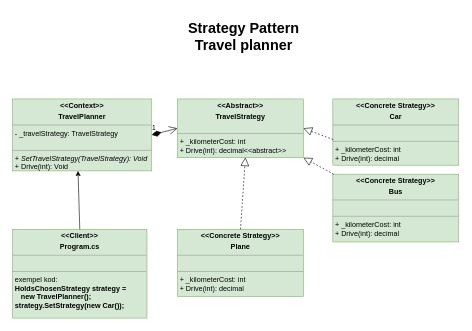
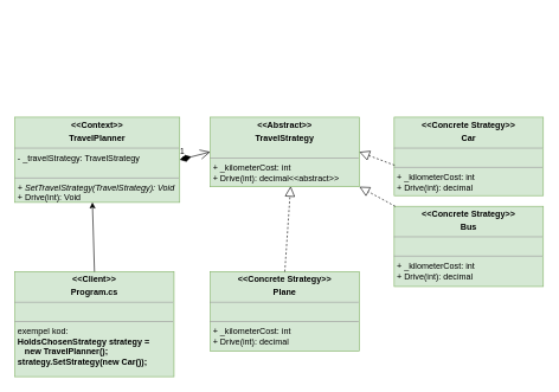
  <mxCell id="0" />
  <mxCell id="1" parent="0" />
  <mxCell id="2" value="&lt;p style=&quot;margin: 0px ; margin-top: 4px ; text-align: center&quot;&gt;&lt;b&gt;&amp;lt;&amp;lt;Context&amp;gt;&amp;gt;&lt;/b&gt;&lt;/p&gt;&lt;p style=&quot;margin: 0px ; margin-top: 4px ; text-align: center&quot;&gt;&lt;b&gt;TravelPlanner&lt;/b&gt;&lt;br&gt;&lt;/p&gt;&lt;hr size=&quot;1&quot;&gt;&lt;p style=&quot;margin: 0px ; margin-left: 4px&quot;&gt;- _travelStrategy: TravelStrategy&lt;/p&gt;&lt;p style=&quot;margin: 0px ; margin-left: 4px&quot;&gt;&lt;br&gt;&lt;/p&gt;&lt;hr size=&quot;1&quot;&gt;&lt;p style=&quot;margin: 0px ; margin-left: 4px&quot;&gt;&lt;i&gt;+ SetTravelStrategy(TravelStrategy): Void&lt;/i&gt;&lt;/p&gt;&lt;p style=&quot;margin: 0px ; margin-left: 4px&quot;&gt;+ Drive(int): Void&lt;/p&gt;&lt;p style=&quot;margin: 0px ; margin-left: 4px&quot;&gt;&lt;br&gt;&lt;/p&gt;" style="verticalAlign=top;align=left;overflow=fill;fontSize=12;fontFamily=Helvetica;html=1;rounded=0;sketch=0;labelBackgroundColor=none;fillColor=#d5e8d4;strokeColor=#82b366;" parent="1" vertex="1"><mxGeometry x="20" y="164.5" width="232" height="120" as="geometry" /></mxCell>
  <mxCell id="3" value="&lt;p style=&quot;margin: 0px ; margin-top: 4px ; text-align: center&quot;&gt;&lt;b&gt;&amp;lt;&amp;lt;Abstract&amp;gt;&amp;gt;&lt;/b&gt;&lt;/p&gt;&lt;p style=&quot;margin: 0px ; margin-top: 4px ; text-align: center&quot;&gt;&lt;b&gt;TravelStrategy&lt;/b&gt;&lt;br&gt;&lt;/p&gt;&lt;p style=&quot;margin: 0px ; margin-left: 4px&quot;&gt;&lt;br&gt;&lt;/p&gt;&lt;hr size=&quot;1&quot;&gt;&lt;p style=&quot;margin: 0px ; margin-left: 4px&quot;&gt;&lt;span style=&quot;background-color: initial;&quot;&gt;+ _kilometerCost: int&lt;/span&gt;&lt;br&gt;&lt;/p&gt;&lt;p style=&quot;border-color: var(--border-color); margin: 0px 0px 0px 4px;&quot;&gt;+ Drive(int): decimal&amp;lt;&amp;lt;abstract&amp;gt;&amp;gt;&lt;br style=&quot;border-color: var(--border-color);&quot;&gt;&lt;/p&gt;&lt;p style=&quot;border-color: var(--border-color); margin: 0px 0px 0px 4px;&quot;&gt;&lt;br style=&quot;border-color: var(--border-color);&quot;&gt;&lt;/p&gt;" style="verticalAlign=top;align=left;overflow=fill;fontSize=12;fontFamily=Helvetica;html=1;rounded=0;sketch=0;labelBackgroundColor=none;fillColor=#d5e8d4;strokeColor=#82b366;" parent="1" vertex="1"><mxGeometry x="295" y="164.5" width="210" height="98" as="geometry" /></mxCell>
  <mxCell id="4" value="&lt;p style=&quot;margin: 0px ; margin-top: 4px ; text-align: center&quot;&gt;&lt;b style=&quot;background-color: initial;&quot;&gt;&amp;lt;&amp;lt;Concrete Strategy&amp;gt;&amp;gt;&lt;/b&gt;&lt;/p&gt;&lt;p style=&quot;margin: 0px ; margin-top: 4px ; text-align: center&quot;&gt;&lt;b style=&quot;background-color: initial;&quot;&gt;Car&lt;/b&gt;&lt;br&gt;&lt;/p&gt;&lt;hr size=&quot;1&quot;&gt;&lt;p style=&quot;margin: 0px ; margin-left: 4px&quot;&gt;&lt;br&gt;&lt;/p&gt;&lt;hr size=&quot;1&quot;&gt;&lt;p style=&quot;border-color: var(--border-color); margin: 0px 0px 0px 4px;&quot;&gt;+ _kilometerCost: int&lt;br style=&quot;border-color: var(--border-color);&quot;&gt;&lt;/p&gt;&lt;p style=&quot;border-color: var(--border-color); margin: 0px 0px 0px 4px;&quot;&gt;+ Drive(int): decimal&lt;/p&gt;" style="verticalAlign=top;align=left;overflow=fill;fontSize=12;fontFamily=Helvetica;html=1;rounded=0;sketch=0;labelBackgroundColor=none;fillColor=#d5e8d4;strokeColor=#82b366;" parent="1" vertex="1"><mxGeometry x="554" y="164.5" width="210" height="110.5" as="geometry" /></mxCell>
  <mxCell id="5" value="&lt;p style=&quot;margin: 0px ; margin-top: 4px ; text-align: center&quot;&gt;&lt;b style=&quot;border-color: var(--border-color); background-color: initial;&quot;&gt;&amp;lt;&amp;lt;Concrete Strategy&amp;gt;&amp;gt;&lt;/b&gt;&lt;b style=&quot;background-color: initial;&quot;&gt;&lt;br&gt;&lt;/b&gt;&lt;/p&gt;&lt;p style=&quot;margin: 0px ; margin-top: 4px ; text-align: center&quot;&gt;&lt;b style=&quot;background-color: initial;&quot;&gt;Bus&lt;/b&gt;&lt;br&gt;&lt;/p&gt;&lt;hr size=&quot;1&quot;&gt;&lt;p style=&quot;margin: 0px ; margin-left: 4px&quot;&gt;&lt;br&gt;&lt;/p&gt;&lt;hr size=&quot;1&quot;&gt;&lt;p style=&quot;border-color: var(--border-color); margin: 0px 0px 0px 4px;&quot;&gt;+ _kilometerCost: int&lt;br style=&quot;border-color: var(--border-color);&quot;&gt;&lt;/p&gt;&lt;p style=&quot;border-color: var(--border-color); margin: 0px 0px 0px 4px;&quot;&gt;+ Drive(int): decimal&lt;/p&gt;&lt;p style=&quot;margin: 0px ; margin-left: 4px&quot;&gt;&lt;br&gt;&lt;/p&gt;" style="verticalAlign=top;align=left;overflow=fill;fontSize=12;fontFamily=Helvetica;html=1;rounded=0;sketch=0;labelBackgroundColor=none;fillColor=#d5e8d4;strokeColor=#82b366;" parent="1" vertex="1"><mxGeometry x="554" y="290" width="210" height="113" as="geometry" /></mxCell>
  <mxCell id="6" value="&lt;p style=&quot;margin: 0px ; margin-top: 4px ; text-align: center&quot;&gt;&lt;b style=&quot;border-color: var(--border-color); background-color: initial;&quot;&gt;&amp;lt;&amp;lt;Concrete Strategy&amp;gt;&amp;gt;&lt;/b&gt;&lt;b style=&quot;background-color: initial;&quot;&gt;&lt;br&gt;&lt;/b&gt;&lt;/p&gt;&lt;p style=&quot;margin: 0px ; margin-top: 4px ; text-align: center&quot;&gt;&lt;b style=&quot;background-color: initial;&quot;&gt;Plane&lt;/b&gt;&lt;br&gt;&lt;/p&gt;&lt;hr size=&quot;1&quot;&gt;&lt;p style=&quot;margin: 0px ; margin-left: 4px&quot;&gt;&lt;br&gt;&lt;/p&gt;&lt;hr size=&quot;1&quot;&gt;&lt;p style=&quot;border-color: var(--border-color); margin: 0px 0px 0px 4px;&quot;&gt;+ _kilometerCost: int&lt;br style=&quot;border-color: var(--border-color);&quot;&gt;&lt;/p&gt;&lt;p style=&quot;border-color: var(--border-color); margin: 0px 0px 0px 4px;&quot;&gt;+ Drive(int): decimal&lt;/p&gt;&lt;p style=&quot;margin: 0px ; margin-left: 4px&quot;&gt;&lt;br&gt;&lt;/p&gt;" style="verticalAlign=top;align=left;overflow=fill;fontSize=12;fontFamily=Helvetica;html=1;rounded=0;sketch=0;labelBackgroundColor=none;fillColor=#d5e8d4;strokeColor=#82b366;" parent="1" vertex="1"><mxGeometry x="295" y="382" width="210" height="112" as="geometry" /></mxCell>
  <mxCell id="7" value="&lt;p style=&quot;margin: 0px ; margin-top: 4px ; text-align: center&quot;&gt;&lt;b&gt;&amp;lt;&amp;lt;Client&amp;gt;&amp;gt;&lt;/b&gt;&lt;/p&gt;&lt;p style=&quot;margin: 0px ; margin-top: 4px ; text-align: center&quot;&gt;&lt;b&gt;Program.cs&lt;/b&gt;&lt;br&gt;&lt;/p&gt;&lt;hr size=&quot;1&quot;&gt;&lt;p style=&quot;margin: 0px ; margin-left: 4px&quot;&gt;&lt;br&gt;&lt;/p&gt;&lt;hr size=&quot;1&quot;&gt;&lt;p style=&quot;margin: 0px ; margin-left: 4px&quot;&gt;exempel kod:&lt;/p&gt;&lt;p style=&quot;margin: 0px ; margin-left: 4px&quot;&gt;&lt;b&gt;HoldsChosenStrategy strategy =&amp;nbsp;&lt;/b&gt;&lt;/p&gt;&lt;p style=&quot;margin: 0px ; margin-left: 4px&quot;&gt;&lt;b&gt;&amp;nbsp; &amp;nbsp;new TravelPlanner();&lt;/b&gt;&lt;/p&gt;&lt;p style=&quot;margin: 0px ; margin-left: 4px&quot;&gt;&lt;b&gt;&lt;span style=&quot;background-color: initial;&quot;&gt;strategy.SetStrategy(new Car());&lt;/span&gt;&lt;br&gt;&lt;/b&gt;&lt;/p&gt;&lt;p style=&quot;margin: 0px ; margin-left: 4px&quot;&gt;&lt;br&gt;&lt;/p&gt;" style="verticalAlign=top;align=left;overflow=fill;fontSize=12;fontFamily=Helvetica;html=1;rounded=0;sketch=0;labelBackgroundColor=none;fillColor=#d5e8d4;strokeColor=#82b366;" parent="1" vertex="1"><mxGeometry x="20" y="382" width="224" height="148" as="geometry" /></mxCell>
  <mxCell id="8" value="" style="endArrow=classic;html=1;rounded=0;entryX=0.47;entryY=1;entryDx=0;entryDy=0;entryPerimeter=0;exitX=0.5;exitY=0;exitDx=0;exitDy=0;" parent="1" source="7" target="2" edge="1"><mxGeometry width="50" height="50" relative="1" as="geometry"><mxPoint x="360" y="404" as="sourcePoint" /><mxPoint x="410" y="354" as="targetPoint" /></mxGeometry></mxCell>
  <mxCell id="9" value="1" style="endArrow=open;html=1;endSize=12;startArrow=diamondThin;startSize=14;startFill=1;align=left;verticalAlign=bottom;rounded=0;entryX=0;entryY=0.5;entryDx=0;entryDy=0;exitX=1;exitY=0.5;exitDx=0;exitDy=0;" parent="1" source="2" target="3" edge="1"><mxGeometry x="-1" y="3" relative="1" as="geometry"><mxPoint x="305" y="379" as="sourcePoint" /><mxPoint x="465" y="379" as="targetPoint" /></mxGeometry></mxCell>
  <mxCell id="10" value="" style="endArrow=block;dashed=1;endFill=0;endSize=12;html=1;rounded=0;entryX=0.539;entryY=0.993;entryDx=0;entryDy=0;entryPerimeter=0;exitX=0.5;exitY=0;exitDx=0;exitDy=0;" parent="1" source="6" target="3" edge="1"><mxGeometry width="160" relative="1" as="geometry"><mxPoint x="305" y="379" as="sourcePoint" /><mxPoint x="465" y="379" as="targetPoint" /></mxGeometry></mxCell>
  <mxCell id="11" value="" style="endArrow=block;dashed=1;endFill=0;endSize=12;html=1;rounded=0;entryX=1;entryY=1;entryDx=0;entryDy=0;" parent="1" source="5" target="3" edge="1"><mxGeometry width="160" relative="1" as="geometry"><mxPoint x="564" y="413" as="sourcePoint" /><mxPoint x="442" y="274" as="targetPoint" /></mxGeometry></mxCell>
  <mxCell id="12" value="" style="endArrow=block;dashed=1;endFill=0;endSize=12;html=1;rounded=0;entryX=1;entryY=0.5;entryDx=0;entryDy=0;exitX=0.003;exitY=0.613;exitDx=0;exitDy=0;exitPerimeter=0;" parent="1" source="4" target="3" edge="1"><mxGeometry width="160" relative="1" as="geometry"><mxPoint x="564" y="290" as="sourcePoint" /><mxPoint x="515" y="273" as="targetPoint" /></mxGeometry></mxCell>
- <mxCell id="13" value="Strategy Pattern&lt;br&gt;Travel planner" style="text;strokeColor=none;fillColor=none;html=1;fontSize=24;fontStyle=1;verticalAlign=middle;align=center;" parent="1" vertex="1"><mxGeometry x="213" y="20" width="384" height="82" as="geometry" /></mxCell>
